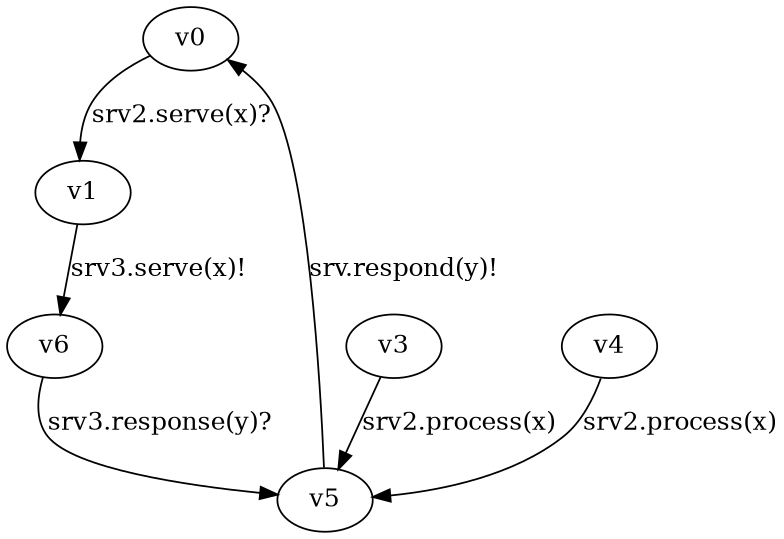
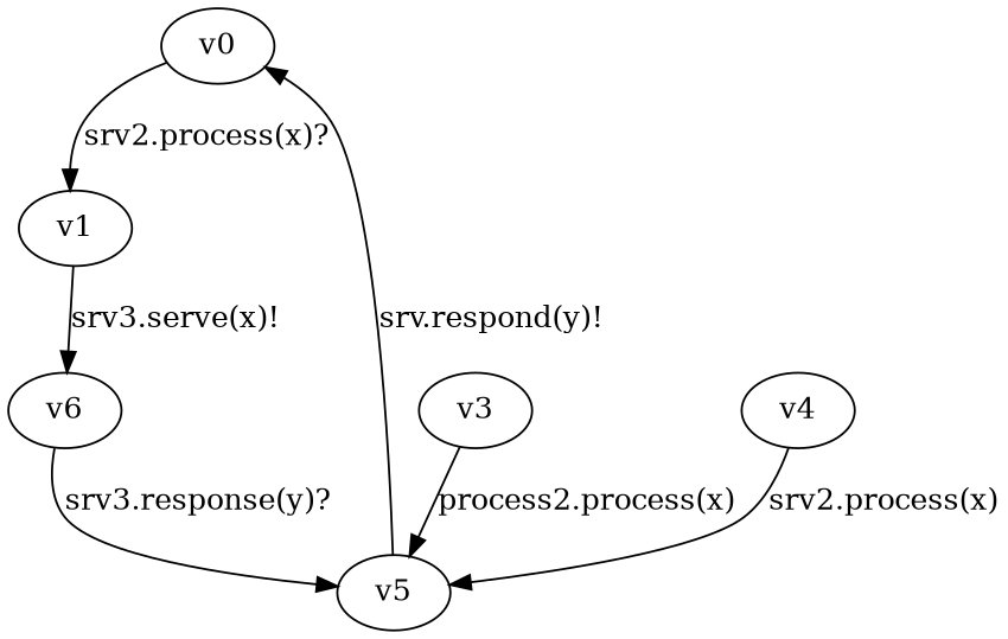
  digraph {
    v0
    v1
    v6
    v5
    v3
    v4
-   v0 -> v1 [label="srv2.serve(x)?"]
+   v0 -> v1 [label="srv2.process(x)?"]
    v1 -> v6 [label="srv3.serve(x)!"]
    v6 -> v5 [label="srv3.response(y)?"]
    v5 -> v0 [label="srv.respond(y)!"]
-   v3 -> v5 [label="srv2.process(x)"]
+   v3 -> v5 [label="process2.process(x)"]
    v4 -> v5 [label="srv2.process(x)"]
  }
